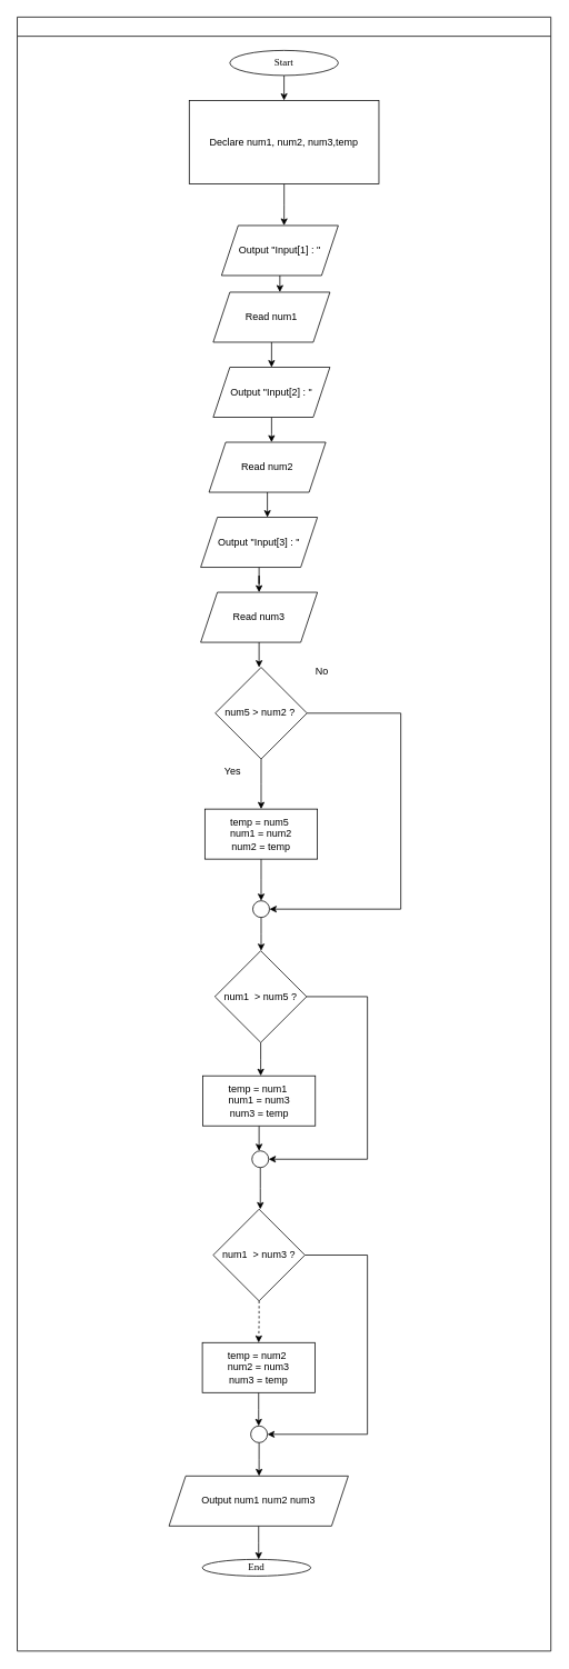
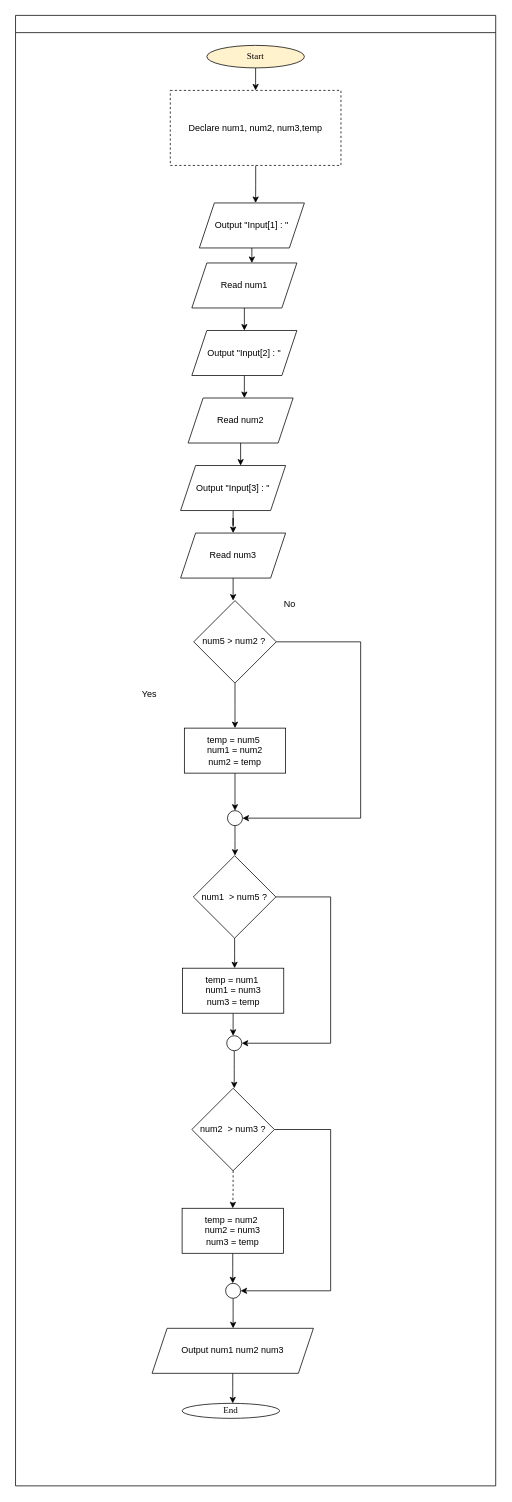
  <mxCell id="0" />
  <mxCell id="1" parent="0" />
  <mxCell id="2" value="" style="swimlane;fontFamily=Sarabun;fontSource=https%3A%2F%2Ffonts.googleapis.com%2Fcss%3Ffamily%3DSarabun;align=left;" parent="1" vertex="1"><mxGeometry x="20" y="20" width="640" height="1960" as="geometry" /></mxCell>
  <mxCell id="3" style="edgeStyle=orthogonalEdgeStyle;rounded=0;orthogonalLoop=1;jettySize=auto;html=1;" parent="2" source="4" edge="1"><mxGeometry relative="1" as="geometry"><mxPoint x="320" y="100" as="targetPoint" /></mxGeometry></mxCell>
- <mxCell id="4" value="&lt;font data-font-src=&quot;https://fonts.googleapis.com/css?family=Sarabun&quot; face=&quot;Sarabun&quot;&gt;Start&lt;/font&gt;" style="ellipse;whiteSpace=wrap;html=1;" parent="2" vertex="1"><mxGeometry x="255" y="40" width="130" height="30" as="geometry" /></mxCell>
+ <mxCell id="4" value="&lt;font data-font-src=&quot;https://fonts.googleapis.com/css?family=Sarabun&quot; face=&quot;Sarabun&quot;&gt;Start&lt;/font&gt;" style="ellipse;whiteSpace=wrap;html=1;fillColor=#fff2cc;" parent="2" vertex="1"><mxGeometry x="255" y="40" width="130" height="30" as="geometry" /></mxCell>
  <mxCell id="5" value="&lt;font face=&quot;Sarabun&quot;&gt;End&lt;/font&gt;" style="ellipse;whiteSpace=wrap;html=1;" parent="2" vertex="1"><mxGeometry x="222" y="1850" width="130" height="20" as="geometry" /></mxCell>
  <mxCell id="6" style="edgeStyle=orthogonalEdgeStyle;rounded=0;orthogonalLoop=1;jettySize=auto;html=1;" edge="1" parent="2" source="7"><mxGeometry relative="1" as="geometry"><mxPoint x="320" y="250" as="targetPoint" /></mxGeometry></mxCell>
- <mxCell id="7" value="Declare num1, num2, num3,temp" style="rounded=0;whiteSpace=wrap;html=1;" vertex="1" parent="2"><mxGeometry x="206.25" y="100" width="227.5" height="100" as="geometry" /></mxCell>
+ <mxCell id="7" value="Declare num1, num2, num3,temp" style="rounded=0;whiteSpace=wrap;html=1;dashed=1;" vertex="1" parent="2"><mxGeometry x="206.25" y="100" width="227.5" height="100" as="geometry" /></mxCell>
  <mxCell id="8" style="edgeStyle=orthogonalEdgeStyle;rounded=0;orthogonalLoop=1;jettySize=auto;html=1;" edge="1" parent="2" source="9"><mxGeometry relative="1" as="geometry"><mxPoint x="315" y="330" as="targetPoint" /></mxGeometry></mxCell>
  <mxCell id="9" value="Output &quot;Input[1] : &quot;" style="shape=parallelogram;perimeter=parallelogramPerimeter;whiteSpace=wrap;html=1;fixedSize=1;" vertex="1" parent="2"><mxGeometry x="245" y="250" width="140" height="60" as="geometry" /></mxCell>
  <mxCell id="10" style="edgeStyle=orthogonalEdgeStyle;rounded=0;orthogonalLoop=1;jettySize=auto;html=1;" edge="1" parent="2" source="11"><mxGeometry relative="1" as="geometry"><mxPoint x="305" y="510" as="targetPoint" /></mxGeometry></mxCell>
  <mxCell id="11" value="Output &quot;Input[2] : &quot;" style="shape=parallelogram;perimeter=parallelogramPerimeter;whiteSpace=wrap;html=1;fixedSize=1;" vertex="1" parent="2"><mxGeometry x="235" y="420" width="140" height="60" as="geometry" /></mxCell>
  <mxCell id="12" style="edgeStyle=orthogonalEdgeStyle;rounded=0;orthogonalLoop=1;jettySize=auto;html=1;entryX=0.5;entryY=0;entryDx=0;entryDy=0;" edge="1" parent="2" source="13" target="19"><mxGeometry relative="1" as="geometry" /></mxCell>
  <mxCell id="13" value="Output &quot;Input[3] : &quot;" style="shape=parallelogram;perimeter=parallelogramPerimeter;whiteSpace=wrap;html=1;fixedSize=1;" vertex="1" parent="2"><mxGeometry x="220" y="600" width="140" height="60" as="geometry" /></mxCell>
  <mxCell id="14" style="edgeStyle=orthogonalEdgeStyle;rounded=0;orthogonalLoop=1;jettySize=auto;html=1;" edge="1" parent="2" source="15"><mxGeometry relative="1" as="geometry"><mxPoint x="305" y="420" as="targetPoint" /></mxGeometry></mxCell>
  <mxCell id="15" value="Read num1" style="shape=parallelogram;perimeter=parallelogramPerimeter;whiteSpace=wrap;html=1;fixedSize=1;" vertex="1" parent="2"><mxGeometry x="235" y="330" width="140" height="60" as="geometry" /></mxCell>
  <mxCell id="16" style="edgeStyle=orthogonalEdgeStyle;rounded=0;orthogonalLoop=1;jettySize=auto;html=1;" edge="1" parent="2" source="17"><mxGeometry relative="1" as="geometry"><mxPoint x="300" y="600" as="targetPoint" /></mxGeometry></mxCell>
  <mxCell id="17" value="Read num2" style="shape=parallelogram;perimeter=parallelogramPerimeter;whiteSpace=wrap;html=1;fixedSize=1;" vertex="1" parent="2"><mxGeometry x="230" y="510" width="140" height="60" as="geometry" /></mxCell>
  <mxCell id="18" style="edgeStyle=orthogonalEdgeStyle;rounded=0;orthogonalLoop=1;jettySize=auto;html=1;" edge="1" parent="2" source="19"><mxGeometry relative="1" as="geometry"><mxPoint x="290" y="780" as="targetPoint" /></mxGeometry></mxCell>
  <mxCell id="19" value="Read num3" style="shape=parallelogram;perimeter=parallelogramPerimeter;whiteSpace=wrap;html=1;fixedSize=1;" vertex="1" parent="2"><mxGeometry x="220" y="690" width="140" height="60" as="geometry" /></mxCell>
  <mxCell id="20" style="edgeStyle=orthogonalEdgeStyle;rounded=0;orthogonalLoop=1;jettySize=auto;html=1;" edge="1" parent="2" source="22"><mxGeometry relative="1" as="geometry"><mxPoint x="292.5" y="950" as="targetPoint" /></mxGeometry></mxCell>
  <mxCell id="21" style="edgeStyle=orthogonalEdgeStyle;rounded=0;orthogonalLoop=1;jettySize=auto;html=1;entryX=1;entryY=0.5;entryDx=0;entryDy=0;" edge="1" parent="2" source="22" target="33"><mxGeometry relative="1" as="geometry"><Array as="points"><mxPoint x="460" y="835" /><mxPoint x="460" y="1070" /></Array></mxGeometry></mxCell>
  <mxCell id="22" value="num5 &amp;gt; num2 ?&amp;nbsp;" style="rhombus;whiteSpace=wrap;html=1;" vertex="1" parent="2"><mxGeometry x="237.5" y="780" width="110" height="110" as="geometry" /></mxCell>
  <mxCell id="23" style="edgeStyle=orthogonalEdgeStyle;rounded=0;orthogonalLoop=1;jettySize=auto;html=1;" edge="1" parent="2" source="24"><mxGeometry relative="1" as="geometry"><mxPoint x="292.5" y="1060" as="targetPoint" /></mxGeometry></mxCell>
  <mxCell id="24" value="temp = num5&amp;nbsp;&lt;div&gt;&amp;nbsp;num1 = num2&amp;nbsp;&lt;/div&gt;&lt;div&gt;num2 = temp&lt;/div&gt;" style="rounded=0;whiteSpace=wrap;html=1;" vertex="1" parent="2"><mxGeometry x="225" y="950" width="135" height="60" as="geometry" /></mxCell>
  <mxCell id="25" style="edgeStyle=orthogonalEdgeStyle;rounded=0;orthogonalLoop=1;jettySize=auto;html=1;" edge="1" parent="2" source="27"><mxGeometry relative="1" as="geometry"><mxPoint x="292" y="1270" as="targetPoint" /></mxGeometry></mxCell>
  <mxCell id="26" style="edgeStyle=orthogonalEdgeStyle;rounded=0;orthogonalLoop=1;jettySize=auto;html=1;entryX=1;entryY=0.5;entryDx=0;entryDy=0;" edge="1" parent="2" source="27" target="42"><mxGeometry relative="1" as="geometry"><Array as="points"><mxPoint x="420" y="1175" /><mxPoint x="420" y="1370" /></Array></mxGeometry></mxCell>
  <mxCell id="27" value="num1&amp;nbsp; &amp;gt; num5 ?" style="rhombus;whiteSpace=wrap;html=1;" vertex="1" parent="2"><mxGeometry x="237" y="1120" width="110" height="110" as="geometry" /></mxCell>
  <mxCell id="28" style="edgeStyle=orthogonalEdgeStyle;rounded=0;orthogonalLoop=1;jettySize=auto;html=1;" edge="1" parent="2" source="29"><mxGeometry relative="1" as="geometry"><mxPoint x="290" y="1360" as="targetPoint" /></mxGeometry></mxCell>
  <mxCell id="29" value="temp = num1&amp;nbsp;&lt;div&gt;&amp;nbsp;num1 = num3&amp;nbsp;&lt;/div&gt;&lt;div&gt;num3 = temp&lt;/div&gt;" style="rounded=0;whiteSpace=wrap;html=1;" vertex="1" parent="2"><mxGeometry x="222.5" y="1270" width="135" height="60" as="geometry" /></mxCell>
- <mxCell id="30" value="Yes" style="text;html=1;align=center;verticalAlign=middle;resizable=0;points=[];autosize=1;strokeColor=none;fillColor=none;" vertex="1" parent="2"><mxGeometry x="237.5" y="890" width="40" height="30" as="geometry" /></mxCell>
+ <mxCell id="30" value="Yes" style="text;html=1;align=center;verticalAlign=middle;resizable=0;points=[];autosize=1;strokeColor=none;fillColor=none;" vertex="1" parent="2"><mxGeometry x="157.5" y="890" width="40" height="30" as="geometry" /></mxCell>
  <mxCell id="31" value="No" style="text;html=1;align=center;verticalAlign=middle;resizable=0;points=[];autosize=1;strokeColor=none;fillColor=none;" vertex="1" parent="2"><mxGeometry x="345" y="770" width="40" height="30" as="geometry" /></mxCell>
  <mxCell id="32" style="edgeStyle=orthogonalEdgeStyle;rounded=0;orthogonalLoop=1;jettySize=auto;html=1;" edge="1" parent="2" source="33"><mxGeometry relative="1" as="geometry"><mxPoint x="292.5" y="1120" as="targetPoint" /></mxGeometry></mxCell>
  <mxCell id="33" value="" style="ellipse;whiteSpace=wrap;html=1;aspect=fixed;" vertex="1" parent="2"><mxGeometry x="282.5" y="1060" width="20" height="20" as="geometry" /></mxCell>
  <mxCell id="34" style="edgeStyle=orthogonalEdgeStyle;rounded=0;orthogonalLoop=1;jettySize=auto;html=1;entryX=0.5;entryY=0;entryDx=0;entryDy=0;dashed=1;" edge="1" parent="2" source="36" target="38"><mxGeometry relative="1" as="geometry" /></mxCell>
  <mxCell id="35" style="edgeStyle=orthogonalEdgeStyle;rounded=0;orthogonalLoop=1;jettySize=auto;html=1;entryX=1;entryY=0.5;entryDx=0;entryDy=0;" edge="1" parent="2" source="36" target="44"><mxGeometry relative="1" as="geometry"><Array as="points"><mxPoint x="420" y="1485" /><mxPoint x="420" y="1700" /></Array></mxGeometry></mxCell>
- <mxCell id="36" value="num1&amp;nbsp; &amp;gt; num3 ?" style="rhombus;whiteSpace=wrap;html=1;" vertex="1" parent="2"><mxGeometry x="235" y="1430" width="110" height="110" as="geometry" /></mxCell>
+ <mxCell id="36" value="num2&amp;nbsp; &amp;gt; num3 ?" style="rhombus;whiteSpace=wrap;html=1;" vertex="1" parent="2"><mxGeometry x="235" y="1430" width="110" height="110" as="geometry" /></mxCell>
  <mxCell id="37" style="edgeStyle=orthogonalEdgeStyle;rounded=0;orthogonalLoop=1;jettySize=auto;html=1;" edge="1" parent="2" source="38"><mxGeometry relative="1" as="geometry"><mxPoint x="289.5" y="1690.0" as="targetPoint" /></mxGeometry></mxCell>
  <mxCell id="38" value="temp = num2&amp;nbsp;&lt;div&gt;&amp;nbsp;num2 = num3&amp;nbsp;&lt;/div&gt;&lt;div&gt;num3 = temp&lt;/div&gt;" style="rounded=0;whiteSpace=wrap;html=1;" vertex="1" parent="2"><mxGeometry x="222" y="1590" width="135" height="60" as="geometry" /></mxCell>
  <mxCell id="39" style="edgeStyle=orthogonalEdgeStyle;rounded=0;orthogonalLoop=1;jettySize=auto;html=1;" edge="1" parent="2" source="40"><mxGeometry relative="1" as="geometry"><mxPoint x="289.5" y="1850" as="targetPoint" /></mxGeometry></mxCell>
  <mxCell id="40" value="Output num1 num2 num3" style="shape=parallelogram;perimeter=parallelogramPerimeter;whiteSpace=wrap;html=1;fixedSize=1;" vertex="1" parent="2"><mxGeometry x="182" y="1750" width="215" height="60" as="geometry" /></mxCell>
  <mxCell id="41" style="edgeStyle=orthogonalEdgeStyle;rounded=0;orthogonalLoop=1;jettySize=auto;html=1;" edge="1" parent="2" source="42"><mxGeometry relative="1" as="geometry"><mxPoint x="291.5" y="1430" as="targetPoint" /></mxGeometry></mxCell>
  <mxCell id="42" value="" style="ellipse;whiteSpace=wrap;html=1;aspect=fixed;" vertex="1" parent="2"><mxGeometry x="281.5" y="1360" width="20" height="20" as="geometry" /></mxCell>
  <mxCell id="43" style="edgeStyle=orthogonalEdgeStyle;rounded=0;orthogonalLoop=1;jettySize=auto;html=1;" edge="1" parent="2" source="44"><mxGeometry relative="1" as="geometry"><mxPoint x="290" y="1750" as="targetPoint" /></mxGeometry></mxCell>
  <mxCell id="44" value="" style="ellipse;whiteSpace=wrap;html=1;aspect=fixed;" vertex="1" parent="2"><mxGeometry x="280" y="1690" width="20" height="20" as="geometry" /></mxCell>
